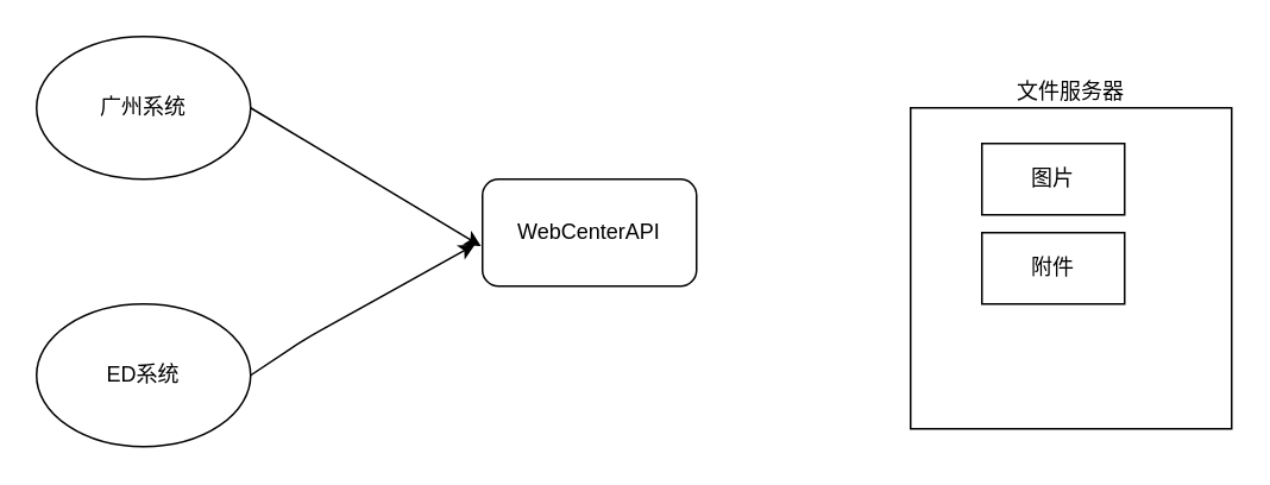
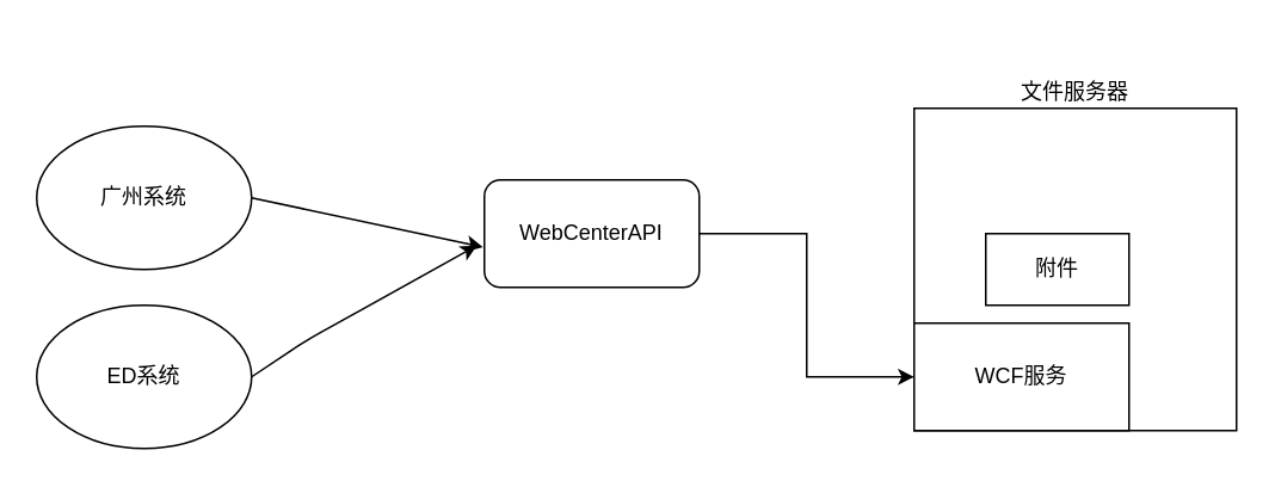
  <mxCell id="0" />
  <mxCell id="1" parent="0" />
- <mxCell id="2" value="广州系统" style="ellipse;whiteSpace=wrap;html=1;" vertex="1" parent="1"><mxGeometry x="20" y="20" width="120" height="80" as="geometry" /></mxCell>
+ <mxCell id="2" value="广州系统" style="ellipse;whiteSpace=wrap;html=1;" vertex="1" parent="1"><mxGeometry x="20" y="70" width="120" height="80" as="geometry" /></mxCell>
  <mxCell id="3" value="ED系统" style="ellipse;whiteSpace=wrap;html=1;" vertex="1" parent="1"><mxGeometry x="20" y="170" width="120" height="80" as="geometry" /></mxCell>
+ <mxCell id="4" style="edgeStyle=orthogonalEdgeStyle;rounded=0;orthogonalLoop=1;jettySize=auto;html=1;entryX=0;entryY=0.5;entryDx=0;entryDy=0;" edge="1" parent="1" source="5" target="7"><mxGeometry relative="1" as="geometry" /></mxCell>
  <mxCell id="5" value="WebCenterAPI" style="rounded=1;whiteSpace=wrap;html=1;" vertex="1" parent="1"><mxGeometry x="270" y="100" width="120" height="60" as="geometry" /></mxCell>
  <mxCell id="6" value="文件服务器" style="whiteSpace=wrap;html=1;aspect=fixed;labelPosition=center;verticalLabelPosition=top;align=center;verticalAlign=bottom;" vertex="1" parent="1"><mxGeometry x="510" y="60" width="180" height="180" as="geometry" /></mxCell>
+ <mxCell id="7" value="WCF服务" style="rounded=0;whiteSpace=wrap;html=1;" vertex="1" parent="1"><mxGeometry x="510" y="180" width="120" height="60" as="geometry" /></mxCell>
  <mxCell id="8" value="" style="endArrow=classic;html=1;exitX=1;exitY=0.5;exitDx=0;exitDy=0;entryX=-0.007;entryY=0.625;entryDx=0;entryDy=0;entryPerimeter=0;" edge="1" parent="1" source="2" target="5"><mxGeometry width="50" height="50" relative="1" as="geometry"><mxPoint x="280" y="260" as="sourcePoint" /><mxPoint x="330" y="210" as="targetPoint" /></mxGeometry></mxCell>
  <mxCell id="9" value="" style="endArrow=classic;html=1;exitX=1;exitY=0.5;exitDx=0;exitDy=0;entryX=-0.035;entryY=0.611;entryDx=0;entryDy=0;entryPerimeter=0;" edge="1" parent="1" source="3" target="5"><mxGeometry width="50" height="50" relative="1" as="geometry"><mxPoint x="150" y="70" as="sourcePoint" /><mxPoint x="259.16" y="147.5" as="targetPoint" /><Array as="points"><mxPoint x="170" y="190" /></Array></mxGeometry></mxCell>
- <mxCell id="10" value="图片" style="rounded=0;whiteSpace=wrap;html=1;" vertex="1" parent="1"><mxGeometry x="550" y="80" width="80" height="40" as="geometry" /></mxCell>
  <mxCell id="11" value="附件" style="rounded=0;whiteSpace=wrap;html=1;" vertex="1" parent="1"><mxGeometry x="550" y="130" width="80" height="40" as="geometry" /></mxCell>
